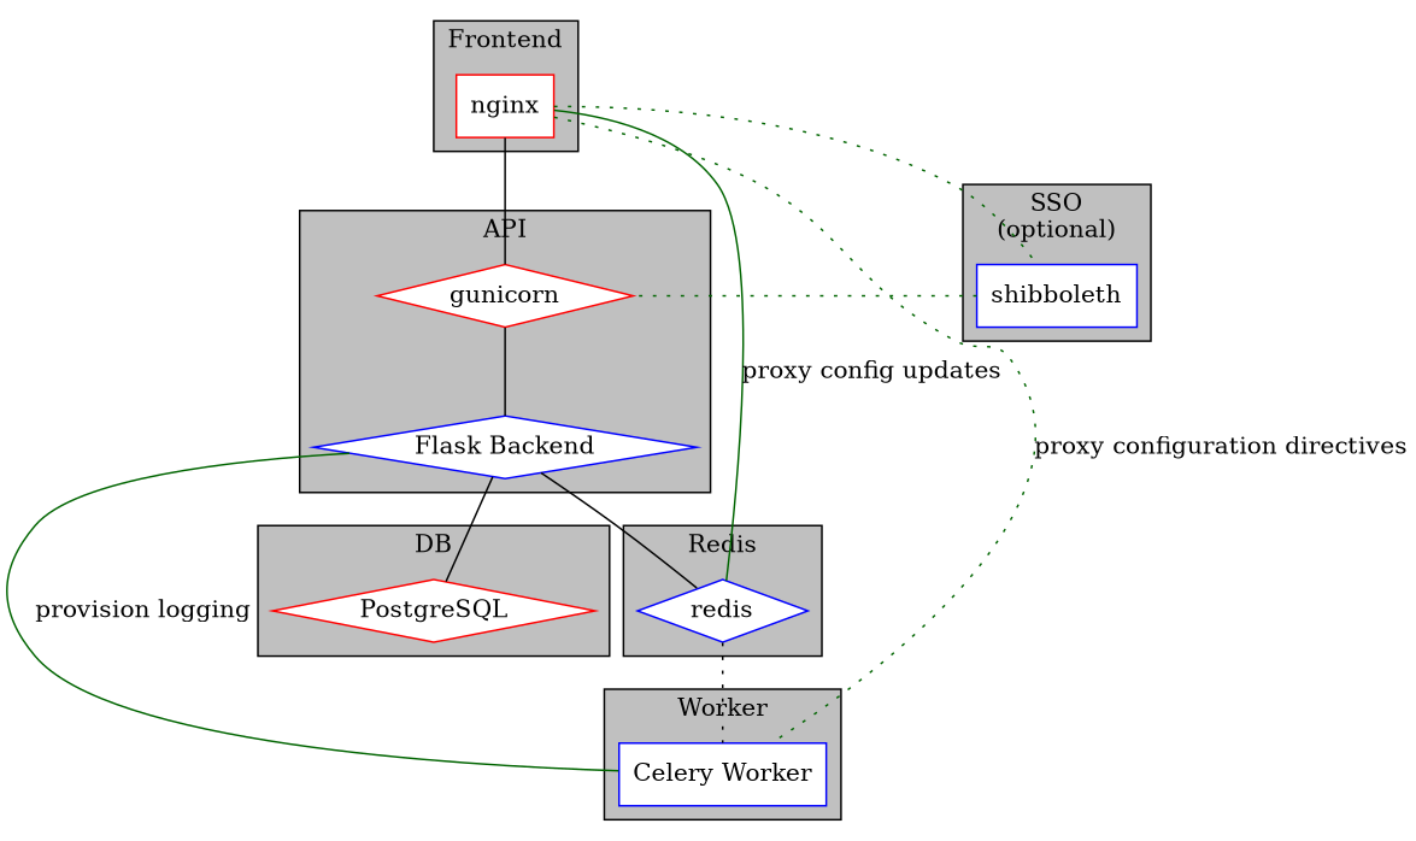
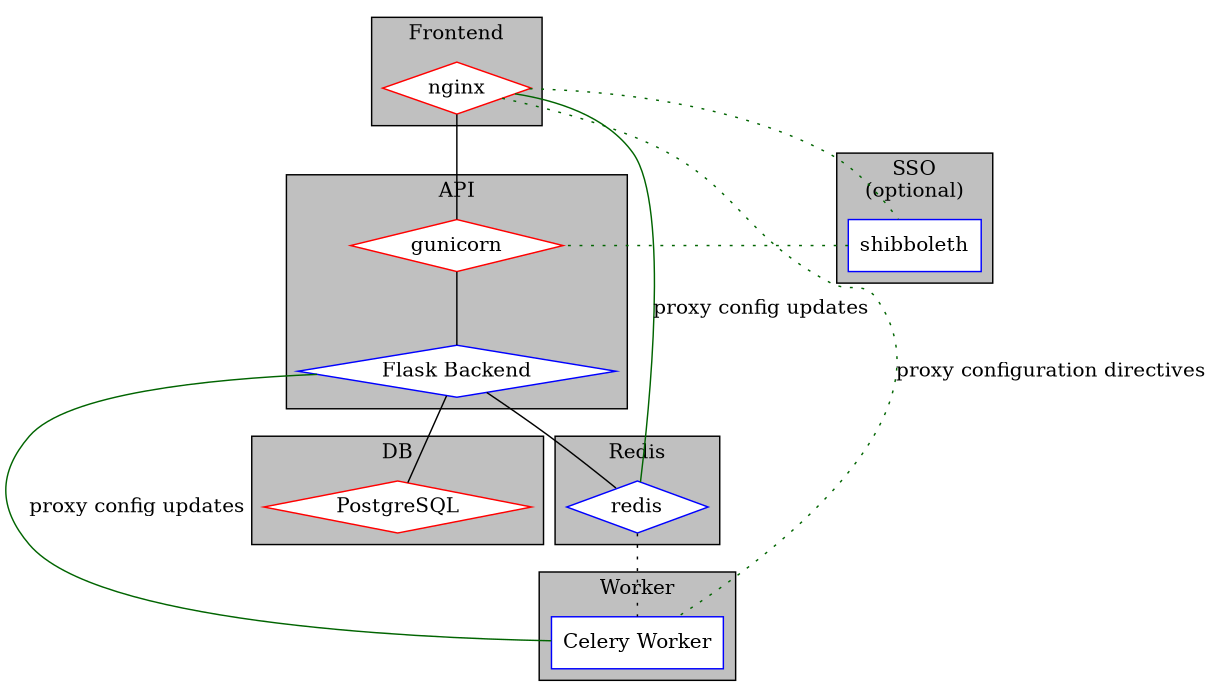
  digraph {
    color=black
    node [color=blue fillcolor=white shape=diamond style=filled]
    edge [arrowhead=none]
-   nginx [color=red shape=box]
+   nginx [color=red]
    gunicorn [color=red]
    n3 [label="Flask Backend"]
    redis
    n5 [label="Celery Worker" shape=box]
    PostgreSQL [color=red]
    shibboleth [shape=box]
    subgraph cluster_1 {
      bgcolor=gray
      label=Frontend
      nginx
    }
    subgraph cluster_2 {
      bgcolor=gray
      label=API
      gunicorn
      n3
    }
    subgraph cluster_3 {
      bgcolor=gray
      label=Redis
      redis
    }
    subgraph cluster_4 {
      bgcolor=gray
      label=Worker
      n5
    }
    subgraph cluster_5 {
      bgcolor=gray
      label=DB
      PostgreSQL
    }
    subgraph cluster_6 {
      bgcolor=gray
      label="SSO\n(optional)"
      shibboleth
    }
    nginx -> gunicorn
    nginx -> redis [color=darkgreen label="proxy config updates" weight=0]
    nginx -> n5 [color=darkgreen label="proxy configuration directives" style=dotted weight=0]
    nginx -> shibboleth [color=darkgreen style=dotted weight=0]
    gunicorn -> n3
    n3 -> redis
    n3 -> PostgreSQL
    redis -> n5 [style=dotted]
-   n5 -> n3 [color=darkgreen label="provision logging" weight=0]
+   n5 -> n3 [color=darkgreen label="proxy config updates" weight=0]
    shibboleth -> gunicorn [color=darkgreen style=dotted weight=0]
  }
